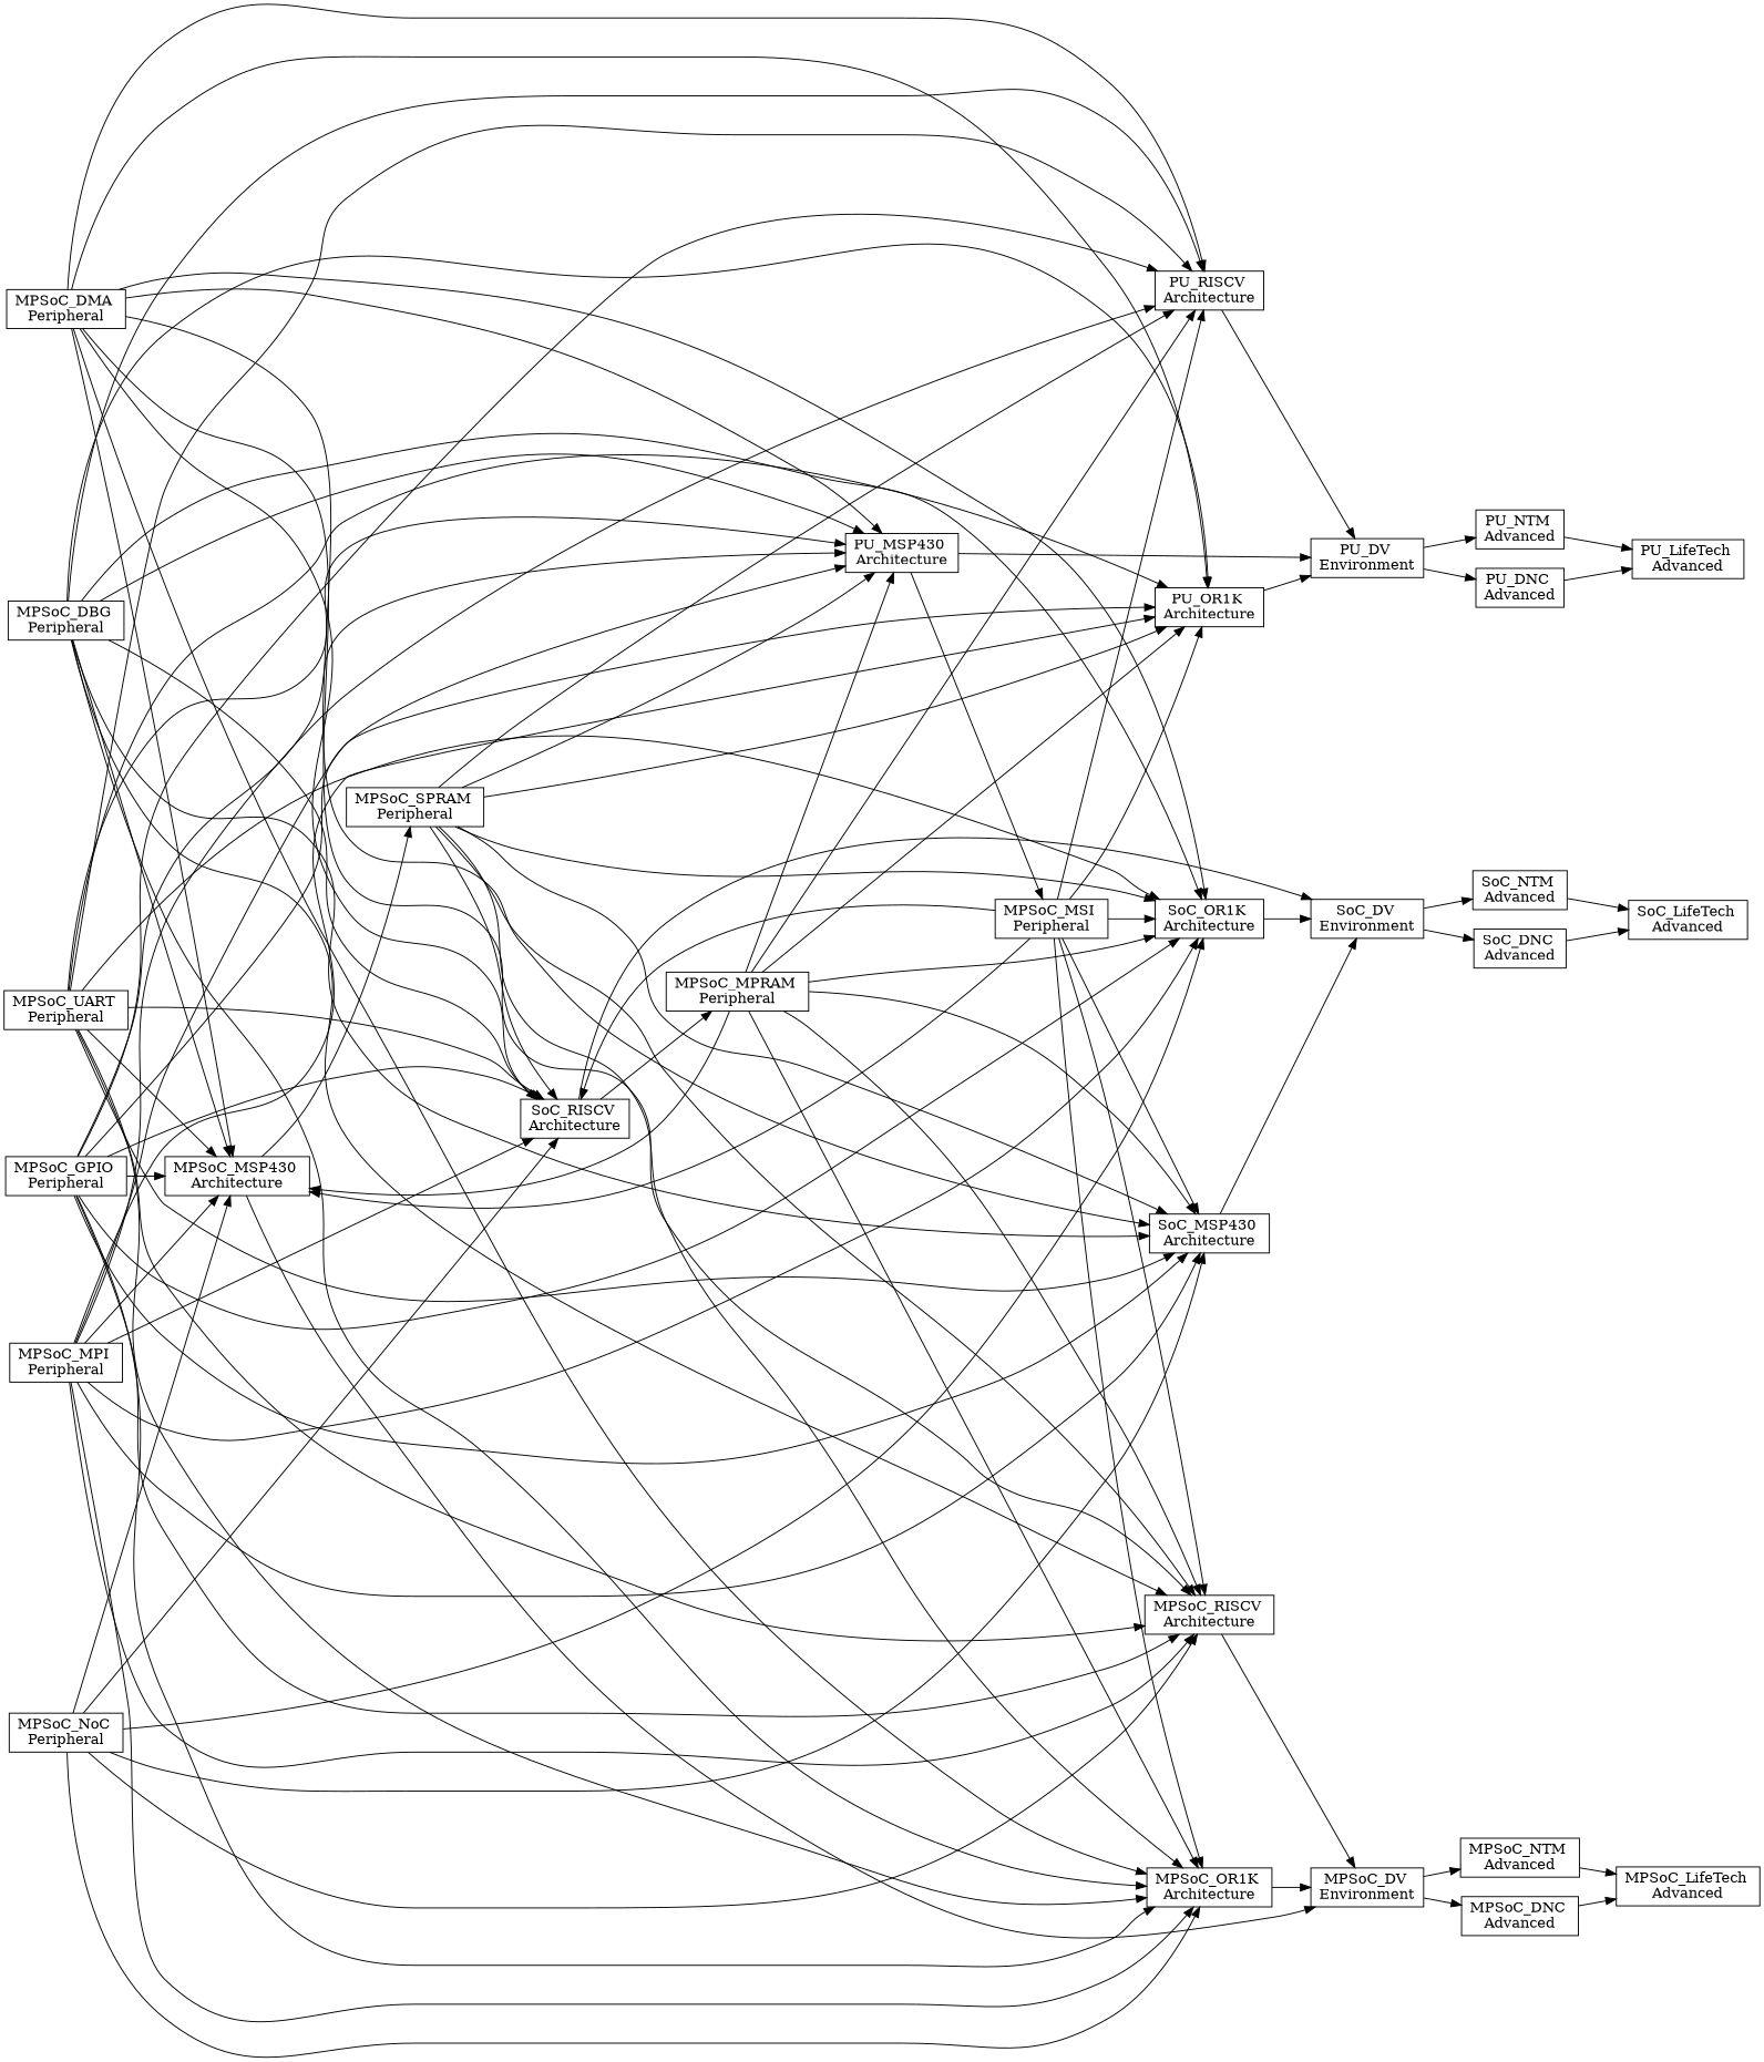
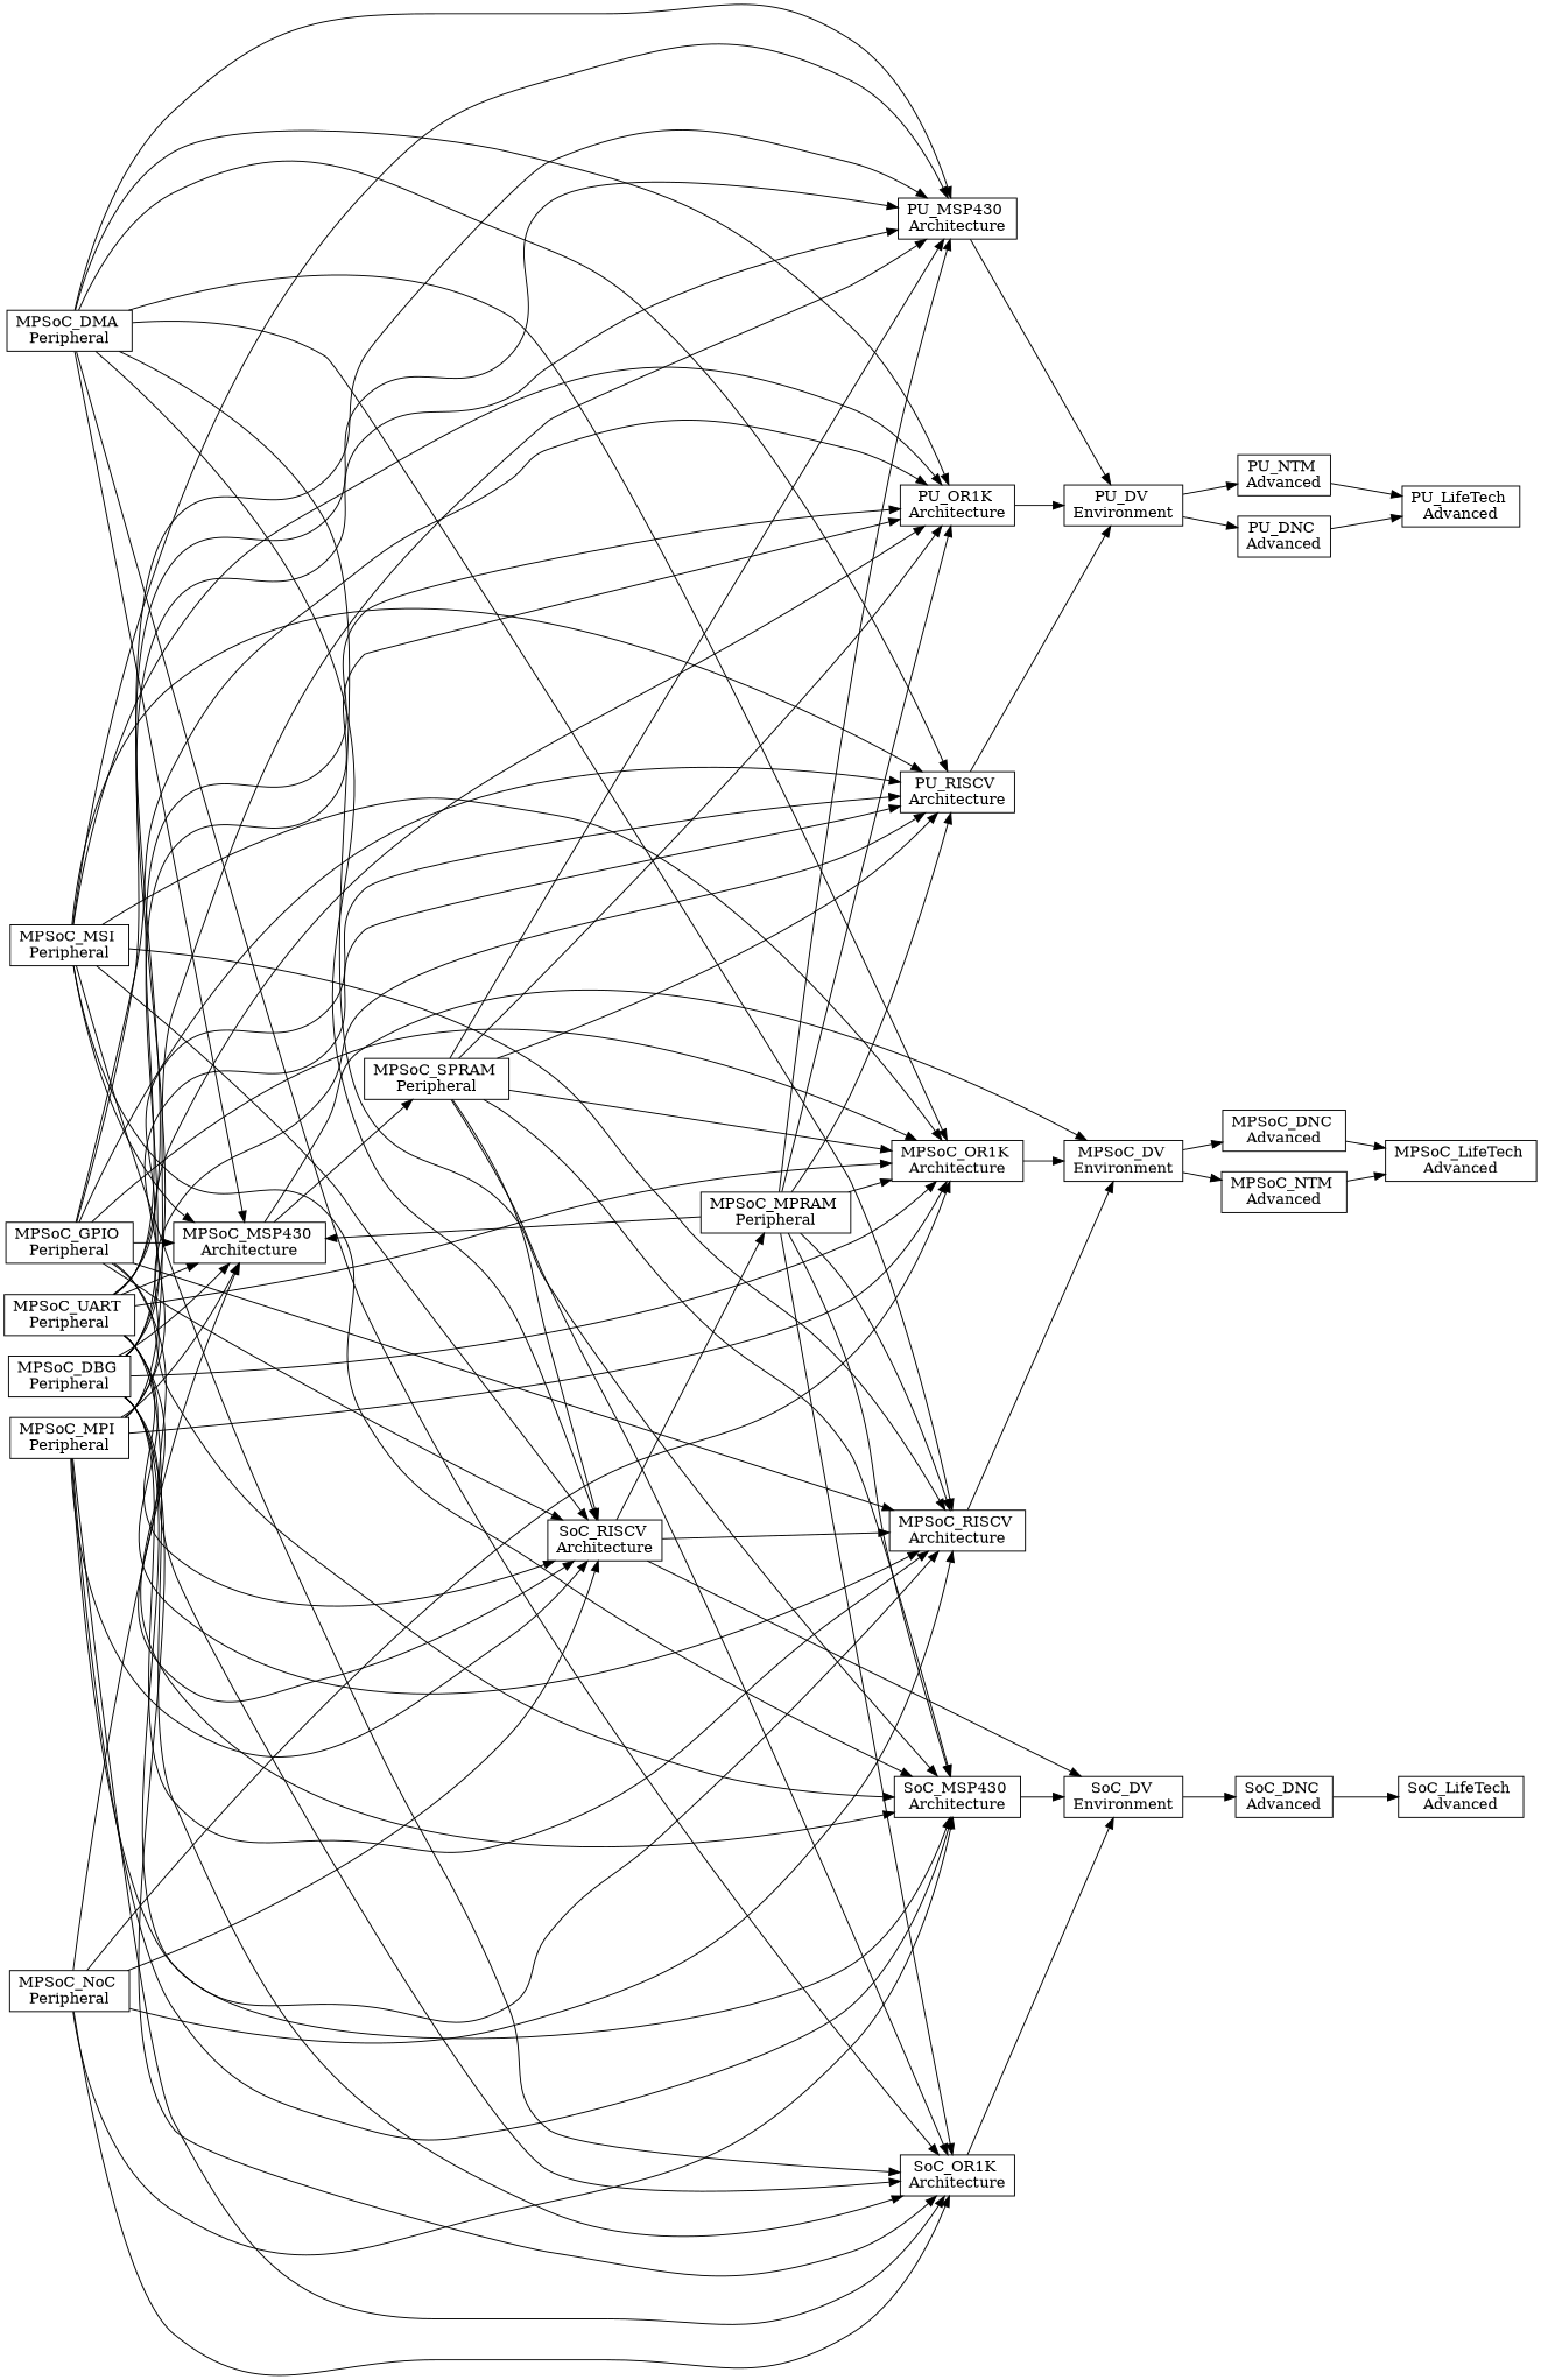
  digraph {
    rankdir=LR
    node [shape=record]
    n1 [label="MPSoC_DBG \nPeripheral"]
    n2 [label="MPSoC_MSP430 \nArchitecture"]
    n3 [label="MPSoC_OR1K \nArchitecture"]
    n4 [label="MPSoC_RISCV \nArchitecture"]
    n5 [label="SoC_MSP430 \nArchitecture"]
    n6 [label="SoC_OR1K \nArchitecture"]
    n7 [label="SoC_RISCV \nArchitecture"]
    n8 [label="PU_MSP430 \nArchitecture"]
    n9 [label="PU_OR1K \nArchitecture"]
    n10 [label="PU_RISCV \nArchitecture"]
    n11 [label="MPSoC_SPRAM \nPeripheral"]
    n12 [label="MPSoC_DV \nEnvironment"]
    n13 [label="SoC_DV \nEnvironment"]
    n14 [label="MPSoC_MPRAM \nPeripheral"]
    n15 [label="PU_DV \nEnvironment"]
    n16 [label="MPSoC_DMA \nPeripheral"]
    n17 [label="MPSoC_GPIO \nPeripheral"]
    n18 [label="MPSoC_MPI \nPeripheral"]
    n19 [label="MPSoC_MSI \nPeripheral"]
    n20 [label="MPSoC_NoC \nPeripheral"]
    n21 [label="MPSoC_UART \nPeripheral"]
    n22 [label="MPSoC_NTM \nAdvanced"]
    n23 [label="MPSoC_DNC \nAdvanced"]
-   n24 [label="SoC_NTM \nAdvanced"]
    n25 [label="SoC_DNC \nAdvanced"]
    n26 [label="PU_NTM \nAdvanced"]
    n27 [label="PU_DNC \nAdvanced"]
    n28 [label="MPSoC_LifeTech \nAdvanced"]
    n29 [label="SoC_LifeTech \nAdvanced"]
    n30 [label="PU_LifeTech \nAdvanced"]
    n1 -> n2
    n1 -> n3
    n1 -> n4
    n1 -> n5
    n1 -> n6
    n1 -> n7
    n1 -> n8
    n1 -> n9
    n1 -> n10
    n2 -> n11
    n2 -> n12
    n3 -> n12
    n4 -> n12
    n5 -> n13
    n6 -> n13
    n7 -> n13
    n7 -> n14
    n8 -> n15
    n9 -> n15
    n10 -> n15
    n11 -> n3
-   n11 -> n4
+   n7 -> n4
    n11 -> n5
    n11 -> n6
    n11 -> n7
    n11 -> n8
    n11 -> n9
    n11 -> n10
    n12 -> n22
    n12 -> n23
-   n13 -> n24
    n13 -> n25
    n14 -> n2
    n14 -> n3
    n14 -> n4
    n14 -> n5
    n14 -> n6
    n14 -> n8
    n14 -> n9
    n14 -> n10
    n15 -> n26
    n15 -> n27
    n16 -> n2
    n16 -> n3
    n16 -> n4
    n16 -> n5
    n16 -> n6
    n16 -> n7
    n16 -> n8
    n16 -> n9
    n16 -> n10
    n17 -> n2
    n17 -> n3
    n17 -> n4
    n17 -> n5
    n17 -> n6
    n17 -> n7
    n17 -> n8
    n17 -> n9
    n17 -> n10
    n18 -> n2
    n18 -> n3
    n18 -> n4
    n18 -> n5
    n18 -> n6
    n18 -> n7
    n18 -> n8
    n18 -> n9
    n18 -> n10
    n19 -> n2
    n19 -> n3
    n19 -> n4
    n19 -> n5
    n19 -> n6
    n19 -> n7
-   n8 -> n19
+   n19 -> n8
    n19 -> n9
    n19 -> n10
    n20 -> n2
    n20 -> n3
    n20 -> n4
    n20 -> n5
    n20 -> n6
    n20 -> n7
    n21 -> n2
    n21 -> n3
    n21 -> n4
    n21 -> n5
    n21 -> n6
    n21 -> n7
    n21 -> n8
    n21 -> n9
    n21 -> n10
    n22 -> n28
    n23 -> n28
-   n24 -> n29
    n25 -> n29
    n26 -> n30
    n27 -> n30
  }
